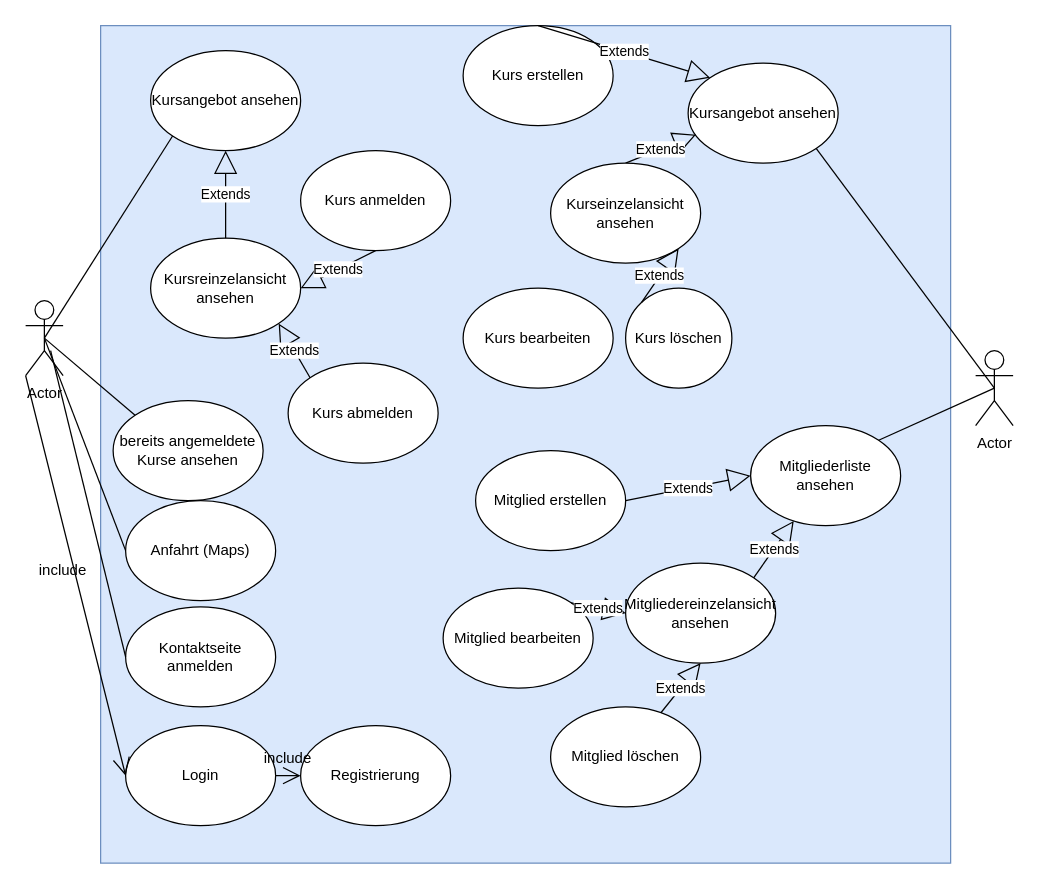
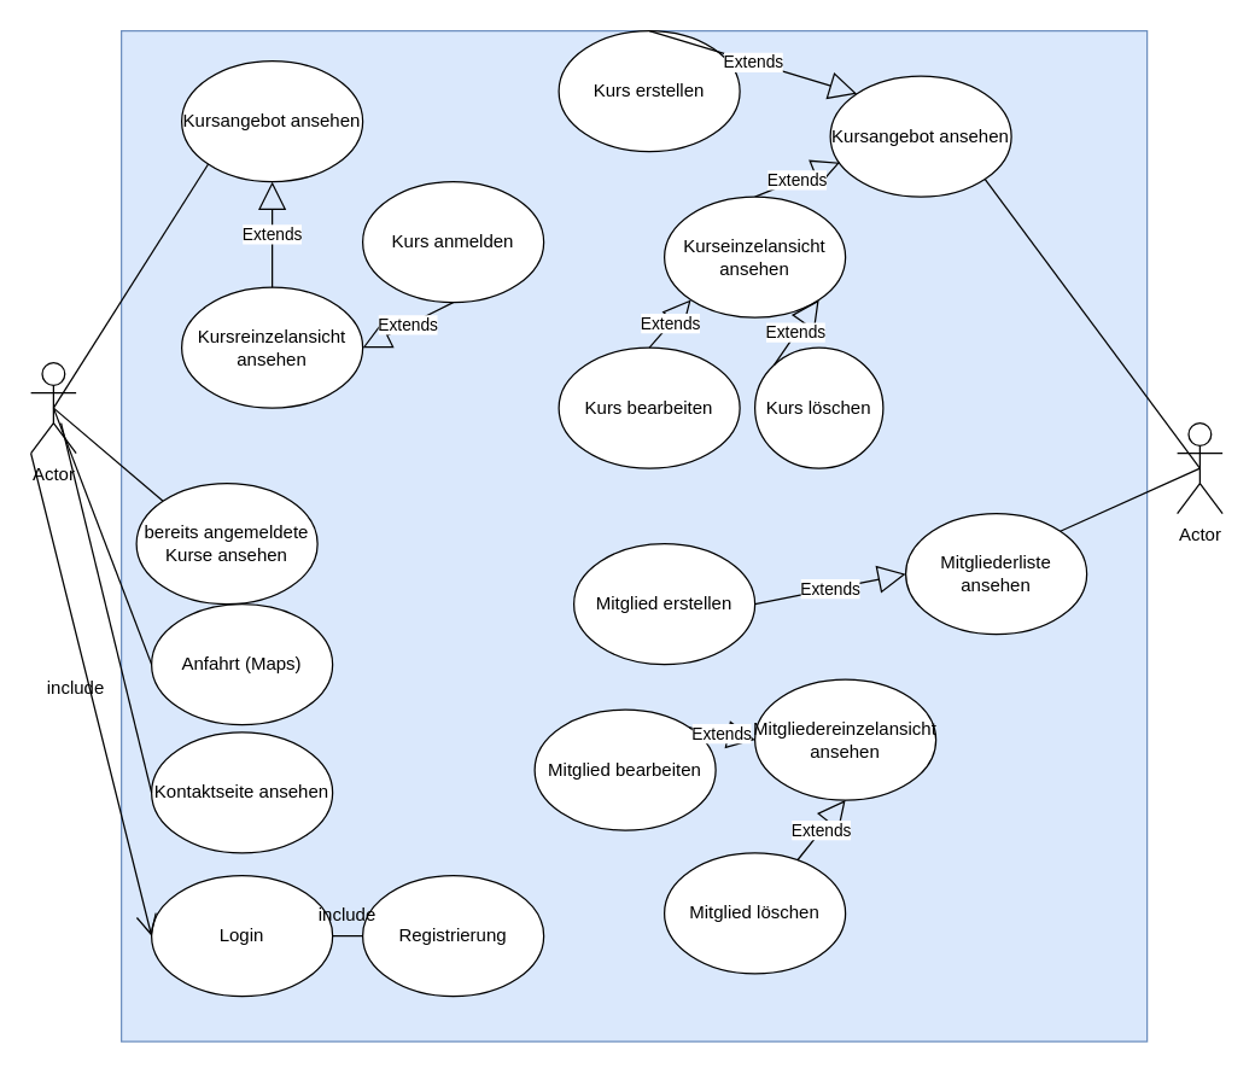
  <mxCell id="0" />
  <mxCell id="1" parent="0" />
  <mxCell id="2" value="Actor" style="shape=umlActor;verticalLabelPosition=bottom;verticalAlign=top;html=1;outlineConnect=0;" parent="1" vertex="1"><mxGeometry x="20" y="240" width="30" height="60" as="geometry" /></mxCell>
  <mxCell id="3" value="" style="rounded=0;whiteSpace=wrap;html=1;fillColor=#dae8fc;strokeColor=#6c8ebf;" parent="1" vertex="1"><mxGeometry x="80" y="20" width="680" height="670" as="geometry" /></mxCell>
  <mxCell id="4" value="Kursangebot ansehen" style="ellipse;whiteSpace=wrap;html=1;" parent="1" vertex="1"><mxGeometry x="120" y="40" width="120" height="80" as="geometry" /></mxCell>
  <mxCell id="5" value="Kurs anmelden" style="ellipse;whiteSpace=wrap;html=1;" parent="1" vertex="1"><mxGeometry x="240" y="120" width="120" height="80" as="geometry" /></mxCell>
- <mxCell id="6" value="Kurs abmelden" style="ellipse;whiteSpace=wrap;html=1;" parent="1" vertex="1"><mxGeometry x="230" y="290" width="120" height="80" as="geometry" /></mxCell>
  <mxCell id="7" value="Anfahrt (Maps)" style="ellipse;whiteSpace=wrap;html=1;" parent="1" vertex="1"><mxGeometry x="100" y="400" width="120" height="80" as="geometry" /></mxCell>
  <mxCell id="8" value="bereits angemeldete Kurse ansehen" style="ellipse;whiteSpace=wrap;html=1;" parent="1" vertex="1"><mxGeometry x="90" y="320" width="120" height="80" as="geometry" /></mxCell>
- <mxCell id="9" value="Kontaktseite anmelden" style="ellipse;whiteSpace=wrap;html=1;" parent="1" vertex="1"><mxGeometry x="100" y="485" width="120" height="80" as="geometry" /></mxCell>
+ <mxCell id="9" value="Kontaktseite ansehen" style="ellipse;whiteSpace=wrap;html=1;" parent="1" vertex="1"><mxGeometry x="100" y="485" width="120" height="80" as="geometry" /></mxCell>
  <mxCell id="10" value="" style="endArrow=none;html=1;rounded=0;exitX=0.5;exitY=0.5;exitDx=0;exitDy=0;exitPerimeter=0;entryX=0;entryY=1;entryDx=0;entryDy=0;" parent="1" source="2" target="4" edge="1"><mxGeometry width="50" height="50" relative="1" as="geometry"><mxPoint x="380" y="300" as="sourcePoint" /><mxPoint x="430" y="250" as="targetPoint" /></mxGeometry></mxCell>
  <mxCell id="11" value="" style="endArrow=none;html=1;rounded=0;entryX=0;entryY=0;entryDx=0;entryDy=0;exitX=0.5;exitY=0.5;exitDx=0;exitDy=0;exitPerimeter=0;" parent="1" source="2" target="8" edge="1"><mxGeometry width="50" height="50" relative="1" as="geometry"><mxPoint x="380" y="300" as="sourcePoint" /><mxPoint x="430" y="250" as="targetPoint" /></mxGeometry></mxCell>
  <mxCell id="12" value="Kursreinzelansicht ansehen" style="ellipse;whiteSpace=wrap;html=1;" parent="1" vertex="1"><mxGeometry x="120" y="190" width="120" height="80" as="geometry" /></mxCell>
  <mxCell id="13" value="Extends" style="endArrow=block;endSize=16;endFill=0;html=1;rounded=0;exitX=0.5;exitY=0;exitDx=0;exitDy=0;entryX=0.5;entryY=1;entryDx=0;entryDy=0;" parent="1" source="12" target="4" edge="1"><mxGeometry width="160" relative="1" as="geometry"><mxPoint x="320" y="270" as="sourcePoint" /><mxPoint x="480" y="270" as="targetPoint" /></mxGeometry></mxCell>
  <mxCell id="14" value="Extends" style="endArrow=block;endSize=16;endFill=0;html=1;rounded=0;exitX=0.5;exitY=1;exitDx=0;exitDy=0;entryX=1;entryY=0.5;entryDx=0;entryDy=0;" parent="1" source="5" target="12" edge="1"><mxGeometry width="160" relative="1" as="geometry"><mxPoint x="160" y="330" as="sourcePoint" /><mxPoint x="238.4" y="268.4" as="targetPoint" /></mxGeometry></mxCell>
- <mxCell id="15" value="Extends" style="endArrow=block;endSize=16;endFill=0;html=1;rounded=0;exitX=0;exitY=0;exitDx=0;exitDy=0;entryX=1;entryY=1;entryDx=0;entryDy=0;" parent="1" source="6" target="12" edge="1"><mxGeometry width="160" relative="1" as="geometry"><mxPoint x="320" y="230" as="sourcePoint" /><mxPoint x="367.574" y="208.284" as="targetPoint" /></mxGeometry></mxCell>
  <mxCell id="16" value="" style="endArrow=none;html=1;rounded=0;exitX=0.5;exitY=0.5;exitDx=0;exitDy=0;exitPerimeter=0;entryX=0;entryY=0.5;entryDx=0;entryDy=0;" parent="1" source="2" target="7" edge="1"><mxGeometry width="50" height="50" relative="1" as="geometry"><mxPoint x="45" y="280" as="sourcePoint" /><mxPoint x="227.574" y="108.284" as="targetPoint" /></mxGeometry></mxCell>
  <mxCell id="17" value="" style="endArrow=none;html=1;rounded=0;entryX=0;entryY=0.5;entryDx=0;entryDy=0;" parent="1" target="9" edge="1"><mxGeometry width="50" height="50" relative="1" as="geometry"><mxPoint x="40" y="280" as="sourcePoint" /><mxPoint x="110" y="480" as="targetPoint" /></mxGeometry></mxCell>
  <mxCell id="18" value="Actor" style="shape=umlActor;verticalLabelPosition=bottom;verticalAlign=top;html=1;outlineConnect=0;" parent="1" vertex="1"><mxGeometry x="780" y="280" width="30" height="60" as="geometry" /></mxCell>
  <mxCell id="19" value="Kursangebot ansehen" style="ellipse;whiteSpace=wrap;html=1;" vertex="1" parent="1"><mxGeometry x="550" y="50" width="120" height="80" as="geometry" /></mxCell>
  <mxCell id="20" value="Extends" style="endArrow=block;endSize=16;endFill=0;html=1;rounded=0;exitX=0.5;exitY=0;exitDx=0;exitDy=0;entryX=0.053;entryY=0.715;entryDx=0;entryDy=0;entryPerimeter=0;" edge="1" parent="1" source="32" target="19"><mxGeometry width="160" relative="1" as="geometry"><mxPoint x="190" y="130" as="sourcePoint" /><mxPoint x="190" y="200" as="targetPoint" /></mxGeometry></mxCell>
  <mxCell id="21" value="Kurs erstellen" style="ellipse;whiteSpace=wrap;html=1;" vertex="1" parent="1"><mxGeometry x="370" y="20" width="120" height="80" as="geometry" /></mxCell>
  <mxCell id="22" value="" style="endArrow=none;html=1;rounded=0;exitX=0.5;exitY=0.5;exitDx=0;exitDy=0;exitPerimeter=0;entryX=1;entryY=1;entryDx=0;entryDy=0;" edge="1" parent="1" source="18" target="19"><mxGeometry width="50" height="50" relative="1" as="geometry"><mxPoint x="45" y="280" as="sourcePoint" /><mxPoint x="147.574" y="118.284" as="targetPoint" /></mxGeometry></mxCell>
  <mxCell id="23" value="Mitgliederliste ansehen" style="ellipse;whiteSpace=wrap;html=1;" vertex="1" parent="1"><mxGeometry x="600" y="340" width="120" height="80" as="geometry" /></mxCell>
  <mxCell id="24" value="Mitglied erstellen" style="ellipse;whiteSpace=wrap;html=1;" vertex="1" parent="1"><mxGeometry x="380" y="360" width="120" height="80" as="geometry" /></mxCell>
  <mxCell id="25" value="Extends" style="endArrow=block;endSize=16;endFill=0;html=1;rounded=0;exitX=1;exitY=0.5;exitDx=0;exitDy=0;entryX=0;entryY=0.5;entryDx=0;entryDy=0;" edge="1" parent="1" source="24" target="23"><mxGeometry width="160" relative="1" as="geometry"><mxPoint x="560" y="100" as="sourcePoint" /><mxPoint x="521.6" y="142" as="targetPoint" /></mxGeometry></mxCell>
  <mxCell id="26" value="Login" style="ellipse;whiteSpace=wrap;html=1;" vertex="1" parent="1"><mxGeometry x="100" y="580" width="120" height="80" as="geometry" /></mxCell>
  <mxCell id="27" value="" style="endArrow=open;endFill=1;endSize=12;html=1;rounded=0;exitX=0;exitY=1;exitDx=0;exitDy=0;exitPerimeter=0;entryX=0;entryY=0.5;entryDx=0;entryDy=0;" edge="1" parent="1" source="2" target="26"><mxGeometry width="160" relative="1" as="geometry"><mxPoint x="330" y="420" as="sourcePoint" /><mxPoint x="490" y="420" as="targetPoint" /></mxGeometry></mxCell>
  <mxCell id="28" value="include" style="text;align=center;fontStyle=0;verticalAlign=middle;spacingLeft=3;spacingRight=3;strokeColor=none;rotatable=0;points=[[0,0.5],[1,0.5]];portConstraint=eastwest;" vertex="1" parent="1"><mxGeometry x="30" y="450" width="40" height="10" as="geometry" /></mxCell>
  <mxCell id="29" value="Registrierung" style="ellipse;whiteSpace=wrap;html=1;" vertex="1" parent="1"><mxGeometry x="240" y="580" width="120" height="80" as="geometry" /></mxCell>
- <mxCell id="30" value="" style="endArrow=open;endFill=1;endSize=12;html=1;rounded=0;exitX=1;exitY=0.5;exitDx=0;exitDy=0;entryX=0;entryY=0.5;entryDx=0;entryDy=0;" edge="1" parent="1" source="26" target="29"><mxGeometry width="160" relative="1" as="geometry"><mxPoint x="30" y="310" as="sourcePoint" /><mxPoint x="110" y="630" as="targetPoint" /></mxGeometry></mxCell>
+ <mxCell id="30" value="" style="endArrow=none;endFill=1;endSize=12;html=1;rounded=0;exitX=1;exitY=0.5;exitDx=0;exitDy=0;entryX=0;entryY=0.5;entryDx=0;entryDy=0;" edge="1" parent="1" source="26" target="29"><mxGeometry width="160" relative="1" as="geometry"><mxPoint x="30" y="310" as="sourcePoint" /><mxPoint x="110" y="630" as="targetPoint" /></mxGeometry></mxCell>
  <mxCell id="31" value="include" style="text;align=center;fontStyle=0;verticalAlign=middle;spacingLeft=3;spacingRight=3;strokeColor=none;rotatable=0;points=[[0,0.5],[1,0.5]];portConstraint=eastwest;" vertex="1" parent="1"><mxGeometry x="210" y="600" width="40" height="10" as="geometry" /></mxCell>
  <mxCell id="32" value="Kurseinzelansicht ansehen" style="ellipse;whiteSpace=wrap;html=1;" vertex="1" parent="1"><mxGeometry x="440" y="130" width="120" height="80" as="geometry" /></mxCell>
  <mxCell id="33" value="Extends" style="endArrow=block;endSize=16;endFill=0;html=1;rounded=0;exitX=0.5;exitY=0;exitDx=0;exitDy=0;entryX=0;entryY=0;entryDx=0;entryDy=0;" edge="1" parent="1" source="21" target="19"><mxGeometry width="160" relative="1" as="geometry"><mxPoint x="500" y="80" as="sourcePoint" /><mxPoint x="577.574" y="71.716" as="targetPoint" /></mxGeometry></mxCell>
  <mxCell id="34" value="Kurs bearbeiten" style="ellipse;whiteSpace=wrap;html=1;" vertex="1" parent="1"><mxGeometry x="370" y="230" width="120" height="80" as="geometry" /></mxCell>
+ <mxCell id="35" value="Extends" style="endArrow=block;endSize=16;endFill=0;html=1;rounded=0;exitX=0.5;exitY=0;exitDx=0;exitDy=0;entryX=0;entryY=1;entryDx=0;entryDy=0;" edge="1" parent="1" source="34" target="32"><mxGeometry width="160" relative="1" as="geometry"><mxPoint x="510" y="140" as="sourcePoint" /><mxPoint x="566.36" y="117.2" as="targetPoint" /></mxGeometry></mxCell>
  <mxCell id="36" value="Kurs löschen" style="ellipse;whiteSpace=wrap;html=1;" vertex="1" parent="1"><mxGeometry x="500" y="230" width="85" height="80" as="geometry" /></mxCell>
  <mxCell id="37" value="Extends" style="endArrow=block;endSize=16;endFill=0;html=1;rounded=0;exitX=0;exitY=0;exitDx=0;exitDy=0;entryX=1;entryY=1;entryDx=0;entryDy=0;" edge="1" parent="1" source="36" target="32"><mxGeometry width="160" relative="1" as="geometry"><mxPoint x="440" y="240" as="sourcePoint" /><mxPoint x="467.574" y="208.284" as="targetPoint" /></mxGeometry></mxCell>
  <mxCell id="38" value="Mitgliedereinzelansicht ansehen" style="ellipse;whiteSpace=wrap;html=1;" vertex="1" parent="1"><mxGeometry x="500" y="450" width="120" height="80" as="geometry" /></mxCell>
- <mxCell id="39" value="Extends" style="endArrow=block;endSize=16;endFill=0;html=1;rounded=0;exitX=1;exitY=0;exitDx=0;exitDy=0;" edge="1" parent="1" source="38" target="23"><mxGeometry width="160" relative="1" as="geometry"><mxPoint x="510" y="410" as="sourcePoint" /><mxPoint x="610" y="390" as="targetPoint" /></mxGeometry></mxCell>
  <mxCell id="40" value="Mitglied bearbeiten" style="ellipse;whiteSpace=wrap;html=1;" vertex="1" parent="1"><mxGeometry x="354" y="470" width="120" height="80" as="geometry" /></mxCell>
  <mxCell id="41" value="Extends" style="endArrow=block;endSize=16;endFill=0;html=1;rounded=0;exitX=1;exitY=0;exitDx=0;exitDy=0;entryX=0;entryY=0.5;entryDx=0;entryDy=0;" edge="1" parent="1" source="40" target="38"><mxGeometry width="160" relative="1" as="geometry"><mxPoint x="440" y="240" as="sourcePoint" /><mxPoint x="467.574" y="208.284" as="targetPoint" /></mxGeometry></mxCell>
  <mxCell id="42" value="Mitglied löschen" style="ellipse;whiteSpace=wrap;html=1;" vertex="1" parent="1"><mxGeometry x="440" y="565" width="120" height="80" as="geometry" /></mxCell>
  <mxCell id="43" value="Extends" style="endArrow=block;endSize=16;endFill=0;html=1;rounded=0;entryX=0.5;entryY=1;entryDx=0;entryDy=0;" edge="1" parent="1" source="42" target="38"><mxGeometry width="160" relative="1" as="geometry"><mxPoint x="466.426" y="491.716" as="sourcePoint" /><mxPoint x="510" y="500" as="targetPoint" /></mxGeometry></mxCell>
  <mxCell id="44" value="" style="endArrow=none;html=1;rounded=0;exitX=0.5;exitY=0.5;exitDx=0;exitDy=0;exitPerimeter=0;entryX=1;entryY=0;entryDx=0;entryDy=0;" edge="1" parent="1" source="18" target="23"><mxGeometry width="50" height="50" relative="1" as="geometry"><mxPoint x="45" y="280" as="sourcePoint" /><mxPoint x="147.574" y="118.284" as="targetPoint" /></mxGeometry></mxCell>
